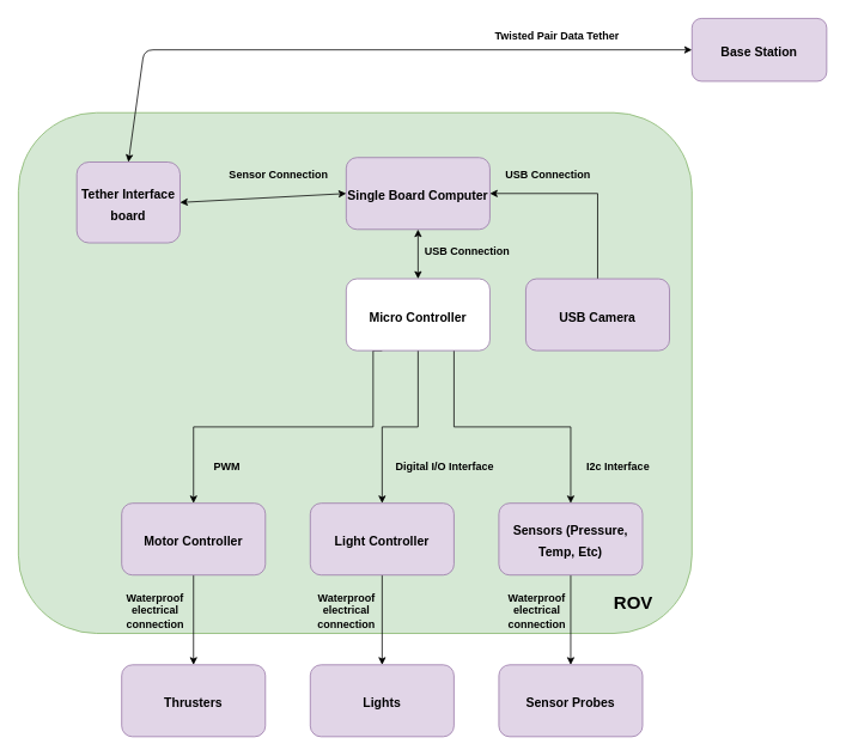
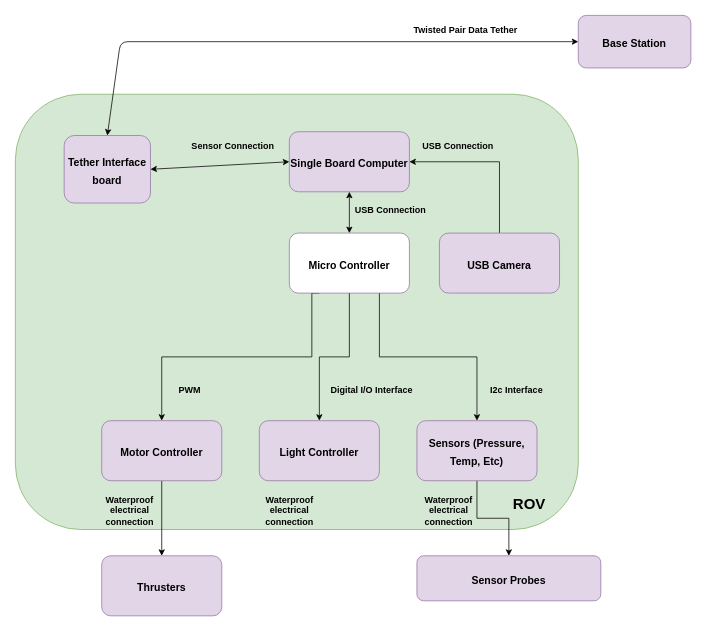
  <mxCell id="0" />
  <mxCell id="1" parent="0" />
  <mxCell id="2" value="" style="rounded=1;whiteSpace=wrap;html=1;fillColor=#d5e8d4;strokeColor=#82b366;" parent="1" vertex="1"><mxGeometry x="20" y="125" width="750" height="580" as="geometry" /></mxCell>
  <mxCell id="3" value="&lt;b style=&quot;font-size: 20px;&quot;&gt;ROV&lt;/b&gt;" style="text;html=1;strokeColor=none;fillColor=none;align=center;verticalAlign=middle;whiteSpace=wrap;rounded=0;fontSize=20;" parent="1" vertex="1"><mxGeometry x="685" y="660" width="40" height="20" as="geometry" /></mxCell>
  <mxCell id="4" value="&lt;span style=&quot;font-size: 14px&quot;&gt;&lt;b&gt;Tether Interface board&lt;/b&gt;&lt;/span&gt;" style="rounded=1;whiteSpace=wrap;html=1;fillColor=#e1d5e7;fontSize=20;strokeColor=#9673a6;" parent="1" vertex="1"><mxGeometry x="85" y="180" width="115" height="90" as="geometry" /></mxCell>
  <mxCell id="5" value="" style="endArrow=classic;startArrow=classic;html=1;fontSize=20;entryX=0.5;entryY=0;entryDx=0;entryDy=0;exitX=0;exitY=0.5;exitDx=0;exitDy=0;" parent="1" source="6" target="4" edge="1"><mxGeometry width="50" height="50" relative="1" as="geometry"><mxPoint x="35" y="90" as="sourcePoint" /><mxPoint x="85" y="60" as="targetPoint" /><Array as="points"><mxPoint x="160" y="55" /></Array></mxGeometry></mxCell>
  <mxCell id="6" value="&lt;span style=&quot;font-size: 14px&quot;&gt;&lt;b&gt;Base Station&lt;/b&gt;&lt;/span&gt;" style="rounded=1;whiteSpace=wrap;html=1;fillColor=#e1d5e7;fontSize=20;strokeColor=#9673a6;" parent="1" vertex="1"><mxGeometry x="770" y="20" width="150" height="70" as="geometry" /></mxCell>
  <mxCell id="7" value="&lt;font style=&quot;font-size: 12px;&quot;&gt;Twisted Pair Data Tether&lt;/font&gt;" style="text;html=1;strokeColor=none;fillColor=none;align=center;verticalAlign=middle;whiteSpace=wrap;rounded=0;fontSize=12;fontStyle=1" parent="1" vertex="1"><mxGeometry x="515" y="30" width="210" height="20" as="geometry" /></mxCell>
  <mxCell id="8" value="&lt;font style=&quot;font-size: 14px&quot;&gt;Single Board Computer&lt;/font&gt;" style="rounded=1;whiteSpace=wrap;html=1;fillColor=#e1d5e7;fontSize=20;strokeColor=#9673a6;fontStyle=1" parent="1" vertex="1"><mxGeometry x="385" y="175" width="160" height="80" as="geometry" /></mxCell>
  <mxCell id="9" value="Sensor Connection" style="text;html=1;strokeColor=none;fillColor=none;align=center;verticalAlign=middle;whiteSpace=wrap;rounded=0;fontSize=12;fontStyle=1" parent="1" vertex="1"><mxGeometry x="250" y="185" width="120" height="20" as="geometry" /></mxCell>
  <mxCell id="10" style="edgeStyle=orthogonalEdgeStyle;rounded=0;orthogonalLoop=1;jettySize=auto;html=1;exitX=0.25;exitY=1;exitDx=0;exitDy=0;entryX=0.5;entryY=0;entryDx=0;entryDy=0;" parent="1" source="13" target="16" edge="1"><mxGeometry relative="1" as="geometry"><Array as="points"><mxPoint x="415" y="390" /><mxPoint x="415" y="475" /><mxPoint x="215" y="475" /></Array></mxGeometry></mxCell>
  <mxCell id="11" style="edgeStyle=orthogonalEdgeStyle;rounded=0;orthogonalLoop=1;jettySize=auto;html=1;exitX=0.75;exitY=1;exitDx=0;exitDy=0;" parent="1" source="13" target="20" edge="1"><mxGeometry relative="1" as="geometry" /></mxCell>
  <mxCell id="12" style="edgeStyle=orthogonalEdgeStyle;rounded=0;orthogonalLoop=1;jettySize=auto;html=1;exitX=0.5;exitY=1;exitDx=0;exitDy=0;" parent="1" source="13" target="18" edge="1"><mxGeometry relative="1" as="geometry" /></mxCell>
  <mxCell id="13" value="&lt;font style=&quot;font-size: 14px&quot;&gt;Micro Controller&lt;/font&gt;" style="rounded=1;whiteSpace=wrap;html=1;fillColor=#ffffff;fontSize=20;strokeColor=#9673a6;fontStyle=1;" parent="1" vertex="1"><mxGeometry x="385" y="310" width="160" height="80" as="geometry" /></mxCell>
  <mxCell id="14" value="" style="endArrow=classic;startArrow=classic;html=1;entryX=0.5;entryY=1;entryDx=0;entryDy=0;" parent="1" source="13" target="8" edge="1"><mxGeometry width="50" height="50" relative="1" as="geometry"><mxPoint x="-125" y="570" as="sourcePoint" /><mxPoint x="-75" y="520" as="targetPoint" /></mxGeometry></mxCell>
  <mxCell id="15" style="edgeStyle=orthogonalEdgeStyle;rounded=0;orthogonalLoop=1;jettySize=auto;html=1;exitX=0.5;exitY=1;exitDx=0;exitDy=0;fontSize=12;" parent="1" source="16" target="27" edge="1"><mxGeometry relative="1" as="geometry" /></mxCell>
  <mxCell id="16" value="&lt;font style=&quot;font-size: 14px&quot;&gt;Motor Controller&lt;/font&gt;" style="rounded=1;whiteSpace=wrap;html=1;fillColor=#e1d5e7;fontSize=20;strokeColor=#9673a6;fontStyle=1" parent="1" vertex="1"><mxGeometry x="135" y="560" width="160" height="80" as="geometry" /></mxCell>
- <mxCell id="17" style="edgeStyle=orthogonalEdgeStyle;rounded=0;orthogonalLoop=1;jettySize=auto;html=1;exitX=0.5;exitY=1;exitDx=0;exitDy=0;fontSize=12;" parent="1" source="18" target="28" edge="1"><mxGeometry relative="1" as="geometry" /></mxCell>
  <mxCell id="18" value="&lt;font style=&quot;font-size: 14px&quot;&gt;Light Controller&lt;/font&gt;" style="rounded=1;whiteSpace=wrap;html=1;fillColor=#e1d5e7;fontSize=20;strokeColor=#9673a6;fontStyle=1" parent="1" vertex="1"><mxGeometry x="345" y="560" width="160" height="80" as="geometry" /></mxCell>
  <mxCell id="19" style="edgeStyle=orthogonalEdgeStyle;rounded=0;orthogonalLoop=1;jettySize=auto;html=1;exitX=0.5;exitY=1;exitDx=0;exitDy=0;fontSize=12;" parent="1" source="20" target="29" edge="1"><mxGeometry relative="1" as="geometry" /></mxCell>
  <mxCell id="20" value="&lt;font style=&quot;font-size: 14px&quot;&gt;Sensors (Pressure, Temp, Etc)&lt;/font&gt;" style="rounded=1;whiteSpace=wrap;html=1;fillColor=#e1d5e7;fontSize=20;strokeColor=#9673a6;fontStyle=1" parent="1" vertex="1"><mxGeometry x="555" y="560" width="160" height="80" as="geometry" /></mxCell>
  <mxCell id="21" value="&lt;b&gt;PWM&lt;/b&gt;" style="text;html=1;strokeColor=none;fillColor=none;align=center;verticalAlign=middle;whiteSpace=wrap;rounded=0;" parent="1" vertex="1"><mxGeometry x="200" y="510" width="105" height="20" as="geometry" /></mxCell>
  <mxCell id="22" value="&lt;b&gt;Digital I/O Interface&lt;/b&gt;" style="text;html=1;strokeColor=none;fillColor=none;align=center;verticalAlign=middle;whiteSpace=wrap;rounded=0;" parent="1" vertex="1"><mxGeometry x="435" y="510" width="120" height="20" as="geometry" /></mxCell>
  <mxCell id="23" value="&lt;b&gt;I2c Interface&lt;/b&gt;" style="text;html=1;strokeColor=none;fillColor=none;align=center;verticalAlign=middle;whiteSpace=wrap;rounded=0;" parent="1" vertex="1"><mxGeometry x="628" y="510" width="120" height="20" as="geometry" /></mxCell>
  <mxCell id="24" style="edgeStyle=orthogonalEdgeStyle;rounded=0;orthogonalLoop=1;jettySize=auto;html=1;exitX=0.5;exitY=0;exitDx=0;exitDy=0;entryX=1;entryY=0.5;entryDx=0;entryDy=0;fontSize=12;" parent="1" source="25" target="8" edge="1"><mxGeometry relative="1" as="geometry" /></mxCell>
  <mxCell id="25" value="&lt;font style=&quot;font-size: 14px&quot;&gt;USB Camera&lt;/font&gt;" style="rounded=1;whiteSpace=wrap;html=1;fillColor=#e1d5e7;fontSize=20;strokeColor=#9673a6;fontStyle=1" parent="1" vertex="1"><mxGeometry x="585" y="310" width="160" height="80" as="geometry" /></mxCell>
  <mxCell id="26" value="&lt;b&gt;USB Connection&lt;/b&gt;" style="text;html=1;strokeColor=none;fillColor=none;align=center;verticalAlign=middle;whiteSpace=wrap;rounded=0;" parent="1" vertex="1"><mxGeometry x="545" y="185" width="130" height="20" as="geometry" /></mxCell>
  <mxCell id="27" value="&lt;font style=&quot;font-size: 14px&quot;&gt;Thrusters&lt;/font&gt;" style="rounded=1;whiteSpace=wrap;html=1;fillColor=#e1d5e7;fontSize=20;strokeColor=#9673a6;fontStyle=1" parent="1" vertex="1"><mxGeometry x="135" y="740" width="160" height="80" as="geometry" /></mxCell>
- <mxCell id="28" value="&lt;font style=&quot;font-size: 14px&quot;&gt;Lights&lt;/font&gt;" style="rounded=1;whiteSpace=wrap;html=1;fillColor=#e1d5e7;fontSize=20;strokeColor=#9673a6;fontStyle=1" parent="1" vertex="1"><mxGeometry x="345" y="740" width="160" height="80" as="geometry" /></mxCell>
- <mxCell id="29" value="&lt;font style=&quot;font-size: 14px&quot;&gt;Sensor Probes&lt;/font&gt;" style="rounded=1;whiteSpace=wrap;html=1;fillColor=#e1d5e7;fontSize=20;strokeColor=#9673a6;fontStyle=1" parent="1" vertex="1"><mxGeometry x="555" y="740" width="160" height="80" as="geometry" /></mxCell>
+ <mxCell id="29" value="&lt;font style=&quot;font-size: 14px&quot;&gt;Sensor Probes&lt;/font&gt;" style="rounded=1;whiteSpace=wrap;html=1;fillColor=#e1d5e7;fontSize=20;strokeColor=#9673a6;fontStyle=1" parent="1" vertex="1"><mxGeometry x="555" y="740" width="245" height="60" as="geometry" /></mxCell>
  <mxCell id="30" value="&lt;b&gt;USB Connection&lt;/b&gt;" style="text;html=1;strokeColor=none;fillColor=none;align=center;verticalAlign=middle;whiteSpace=wrap;rounded=0;" parent="1" vertex="1"><mxGeometry x="455" y="270" width="130" height="20" as="geometry" /></mxCell>
  <mxCell id="31" value="" style="endArrow=classic;startArrow=classic;html=1;fontSize=12;exitX=1;exitY=0.5;exitDx=0;exitDy=0;entryX=0;entryY=0.5;entryDx=0;entryDy=0;" parent="1" source="4" target="8" edge="1"><mxGeometry width="50" height="50" relative="1" as="geometry"><mxPoint x="-85" y="440" as="sourcePoint" /><mxPoint x="-35" y="390" as="targetPoint" /></mxGeometry></mxCell>
  <mxCell id="32" value="&lt;b&gt;Waterproof electrical connection&lt;/b&gt;" style="text;html=1;strokeColor=none;fillColor=none;align=center;verticalAlign=middle;whiteSpace=wrap;rounded=0;" parent="1" vertex="1"><mxGeometry x="120" y="670" width="105" height="20" as="geometry" /></mxCell>
  <mxCell id="33" value="&lt;b&gt;Waterproof electrical connection&lt;/b&gt;" style="text;html=1;strokeColor=none;fillColor=none;align=center;verticalAlign=middle;whiteSpace=wrap;rounded=0;" parent="1" vertex="1"><mxGeometry x="332.5" y="670" width="105" height="20" as="geometry" /></mxCell>
  <mxCell id="34" value="&lt;b&gt;Waterproof electrical connection&lt;/b&gt;" style="text;html=1;strokeColor=none;fillColor=none;align=center;verticalAlign=middle;whiteSpace=wrap;rounded=0;" parent="1" vertex="1"><mxGeometry x="545" y="670" width="105" height="20" as="geometry" /></mxCell>
